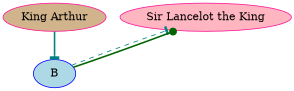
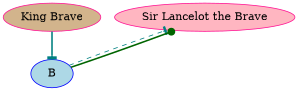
  digraph {
    node [color=deeppink style=filled]
    edge [arrowhead=tee color=teal style=bold constraint=false]
-   n1 [fillcolor=tan label="King Arthur"]
+   n1 [fillcolor=tan label="King Brave"]
    B [color=blue fillcolor=lightblue]
-   n3 [fillcolor=lightpink label="Sir Lancelot the King"]
+   n3 [fillcolor=lightpink label="Sir Lancelot the Brave"]
    n1 -> B [constraint=""]
    B -> n3 [style=dashed]
    B -> n3 [arrowhead=dot color=darkgreen]
  }
